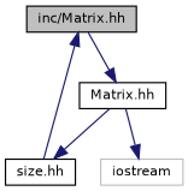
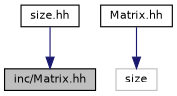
  digraph {
    node [color=black fillcolor=white fontname=Helvetica fontsize=10 shape=record style=filled]
    edge [color=midnightblue fontname=Helvetica fontsize=10 labelfontname=Helvetica labelfontsize=10 style=solid]
    n1 [fillcolor=grey75 fontcolor=black height=0.2 label="inc/Matrix.hh" width=0.4]
    n2 [height=0.2 label="Matrix.hh" width=0.4]
    n3 [height=0.2 label="size.hh" width=0.4]
-   n4 [color=grey75 height=0.2 label=iostream width=0.4]
-   n1 -> n2
-   n2 -> n3
+   n4 [color=grey75 height=0.2 label=size width=0.4]
    n2 -> n4
    n3 -> n1
  }
